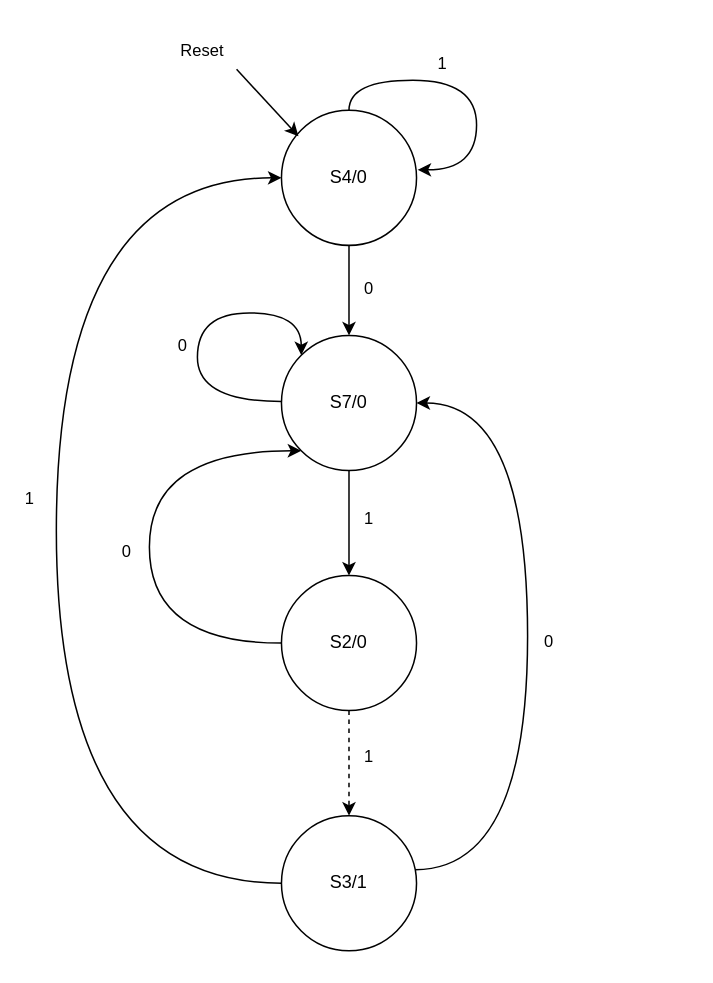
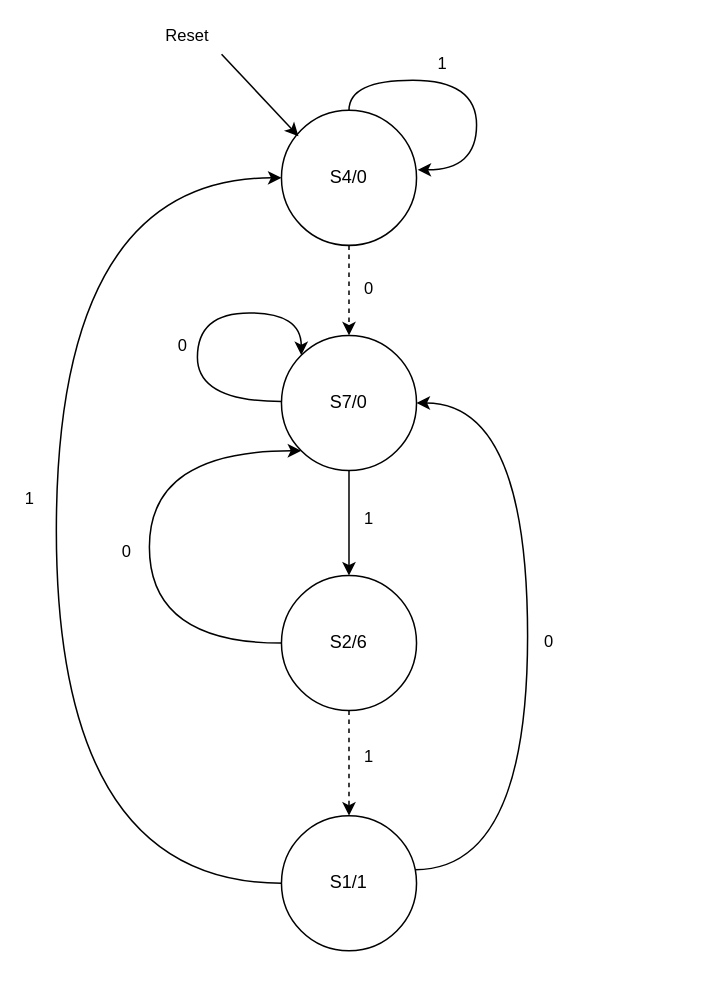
  <mxCell id="0" />
  <mxCell id="1" parent="0" />
- <mxCell id="2" style="edgeStyle=orthogonalEdgeStyle;rounded=0;orthogonalLoop=1;jettySize=auto;html=1;entryX=0.5;entryY=0;entryDx=0;entryDy=0;" parent="1" source="3" target="6" edge="1"><mxGeometry relative="1" as="geometry" /></mxCell>
+ <mxCell id="2" style="edgeStyle=orthogonalEdgeStyle;rounded=0;orthogonalLoop=1;jettySize=auto;html=1;entryX=0.5;entryY=0;entryDx=0;entryDy=0;dashed=1;" parent="1" source="3" target="6" edge="1"><mxGeometry relative="1" as="geometry" /></mxCell>
  <mxCell id="3" value="S4/0" style="ellipse;whiteSpace=wrap;html=1;aspect=fixed;" parent="1" vertex="1"><mxGeometry x="187" y="73" width="90" height="90" as="geometry" /></mxCell>
  <mxCell id="4" style="edgeStyle=orthogonalEdgeStyle;rounded=0;orthogonalLoop=1;jettySize=auto;html=1;entryX=0.5;entryY=0;entryDx=0;entryDy=0;" parent="1" source="6" target="10" edge="1"><mxGeometry relative="1" as="geometry" /></mxCell>
  <mxCell id="5" style="edgeStyle=orthogonalEdgeStyle;shape=connector;curved=1;rounded=0;orthogonalLoop=1;jettySize=auto;html=1;strokeColor=default;align=center;verticalAlign=middle;fontFamily=Helvetica;fontSize=11;fontColor=default;labelBackgroundColor=default;endArrow=classic;entryX=0;entryY=0;entryDx=0;entryDy=0;" edge="1" parent="1" source="6" target="6"><mxGeometry relative="1" as="geometry"><mxPoint x="185" y="235" as="targetPoint" /><Array as="points"><mxPoint x="131" y="267" /><mxPoint x="131" y="208" /><mxPoint x="200" y="208" /></Array></mxGeometry></mxCell>
  <mxCell id="6" value="S7/0" style="ellipse;whiteSpace=wrap;html=1;aspect=fixed;" parent="1" vertex="1"><mxGeometry x="187" y="223" width="90" height="90" as="geometry" /></mxCell>
  <mxCell id="7" style="edgeStyle=orthogonalEdgeStyle;rounded=0;orthogonalLoop=1;jettySize=auto;html=1;entryX=0.5;entryY=0;entryDx=0;entryDy=0;dashed=1;" edge="1" parent="1" source="10" target="19"><mxGeometry relative="1" as="geometry" /></mxCell>
  <mxCell id="8" style="edgeStyle=orthogonalEdgeStyle;rounded=0;orthogonalLoop=1;jettySize=auto;html=1;strokeColor=none;curved=1;entryX=0;entryY=1;entryDx=0;entryDy=0;" edge="1" parent="1" source="10" target="6"><mxGeometry relative="1" as="geometry"><mxPoint x="121.667" y="315" as="targetPoint" /></mxGeometry></mxCell>
  <mxCell id="9" style="edgeStyle=orthogonalEdgeStyle;shape=connector;curved=1;rounded=0;orthogonalLoop=1;jettySize=auto;html=1;entryX=0;entryY=1;entryDx=0;entryDy=0;strokeColor=default;align=center;verticalAlign=middle;fontFamily=Helvetica;fontSize=11;fontColor=default;labelBackgroundColor=default;endArrow=classic;" edge="1" parent="1" source="10" target="6"><mxGeometry relative="1" as="geometry"><Array as="points"><mxPoint x="99" y="428" /><mxPoint x="99" y="300" /></Array></mxGeometry></mxCell>
- <mxCell id="10" value="S2/0" style="ellipse;whiteSpace=wrap;html=1;aspect=fixed;" parent="1" vertex="1"><mxGeometry x="187" y="383" width="90" height="90" as="geometry" /></mxCell>
+ <mxCell id="10" value="S2/6" style="ellipse;whiteSpace=wrap;html=1;aspect=fixed;" parent="1" vertex="1"><mxGeometry x="187" y="383" width="90" height="90" as="geometry" /></mxCell>
  <mxCell id="11" style="edgeStyle=orthogonalEdgeStyle;rounded=0;orthogonalLoop=1;jettySize=auto;html=1;entryX=1.008;entryY=0.441;entryDx=0;entryDy=0;curved=1;entryPerimeter=0;exitX=0.5;exitY=0;exitDx=0;exitDy=0;" parent="1" source="3" target="3" edge="1"><mxGeometry relative="1" as="geometry"><mxPoint x="247" y="73.279" as="sourcePoint" /><mxPoint x="287" y="118" as="targetPoint" /><Array as="points"><mxPoint x="232" y="53" /><mxPoint x="317" y="53" /><mxPoint x="317" y="113" /></Array></mxGeometry></mxCell>
  <mxCell id="12" value="1" style="edgeLabel;html=1;align=center;verticalAlign=middle;resizable=0;points=[];" parent="11" vertex="1" connectable="0"><mxGeometry x="-0.113" y="-7" relative="1" as="geometry"><mxPoint x="-9" y="-19" as="offset" /></mxGeometry></mxCell>
  <mxCell id="13" value="&lt;div style=&quot;text-align: left;&quot;&gt;0&lt;/div&gt;" style="edgeLabel;html=1;align=center;verticalAlign=middle;resizable=0;points=[];" parent="1" vertex="1" connectable="0"><mxGeometry x="244" y="166" as="geometry"><mxPoint y="25" as="offset" /></mxGeometry></mxCell>
  <mxCell id="14" value="&lt;div style=&quot;text-align: left;&quot;&gt;1&lt;/div&gt;" style="edgeLabel;html=1;align=center;verticalAlign=middle;resizable=0;points=[];" parent="1" vertex="1" connectable="0"><mxGeometry x="244" y="344" as="geometry"><mxPoint as="offset" /></mxGeometry></mxCell>
  <mxCell id="15" value="&lt;div style=&quot;text-align: center;&quot;&gt;&lt;span style=&quot;background-color: initial; font-size: 11px; text-wrap-mode: nowrap;&quot;&gt;0&lt;/span&gt;&lt;/div&gt;" style="text;whiteSpace=wrap;html=1;" parent="1" vertex="1"><mxGeometry x="79" y="353" width="17" height="30" as="geometry" /></mxCell>
  <mxCell id="16" value="&lt;div style=&quot;text-align: left;&quot;&gt;0&lt;/div&gt;" style="edgeLabel;html=1;align=center;verticalAlign=middle;resizable=0;points=[];" parent="1" vertex="1" connectable="0"><mxGeometry x="122" y="216" as="geometry"><mxPoint x="-2" y="13" as="offset" /></mxGeometry></mxCell>
  <mxCell id="17" style="edgeStyle=orthogonalEdgeStyle;shape=connector;curved=1;rounded=0;orthogonalLoop=1;jettySize=auto;html=1;entryX=0;entryY=0.5;entryDx=0;entryDy=0;strokeColor=default;align=center;verticalAlign=middle;fontFamily=Helvetica;fontSize=11;fontColor=default;labelBackgroundColor=default;endArrow=classic;" edge="1" parent="1" source="19" target="3"><mxGeometry relative="1" as="geometry"><Array as="points"><mxPoint x="37" y="588" /><mxPoint x="37" y="118" /></Array></mxGeometry></mxCell>
  <mxCell id="18" style="edgeStyle=orthogonalEdgeStyle;shape=connector;curved=1;rounded=0;orthogonalLoop=1;jettySize=auto;html=1;entryX=1;entryY=0.5;entryDx=0;entryDy=0;strokeColor=default;align=center;verticalAlign=middle;fontFamily=Helvetica;fontSize=11;fontColor=default;labelBackgroundColor=default;endArrow=classic;" edge="1" parent="1" source="19" target="6"><mxGeometry relative="1" as="geometry"><Array as="points"><mxPoint x="351" y="579" /><mxPoint x="351" y="268" /></Array></mxGeometry></mxCell>
- <mxCell id="19" value="S3&lt;span style=&quot;background-color: initial;&quot;&gt;/1&lt;/span&gt;" style="ellipse;whiteSpace=wrap;html=1;aspect=fixed;" vertex="1" parent="1"><mxGeometry x="187" y="543" width="90" height="90" as="geometry" /></mxCell>
+ <mxCell id="19" value="S1&lt;span style=&quot;background-color: initial;&quot;&gt;/1&lt;/span&gt;" style="ellipse;whiteSpace=wrap;html=1;aspect=fixed;" vertex="1" parent="1"><mxGeometry x="187" y="543" width="90" height="90" as="geometry" /></mxCell>
  <mxCell id="20" value="&lt;div style=&quot;text-align: left;&quot;&gt;1&lt;/div&gt;" style="edgeLabel;html=1;align=center;verticalAlign=middle;resizable=0;points=[];" vertex="1" connectable="0" parent="1"><mxGeometry x="254" y="354" as="geometry"><mxPoint x="-10" y="149" as="offset" /></mxGeometry></mxCell>
  <mxCell id="21" value="&lt;div style=&quot;text-align: left;&quot;&gt;1&lt;/div&gt;" style="edgeLabel;html=1;align=center;verticalAlign=middle;resizable=0;points=[];" vertex="1" connectable="0" parent="1"><mxGeometry x="20" y="318" as="geometry"><mxPoint x="-2" y="13" as="offset" /></mxGeometry></mxCell>
  <mxCell id="22" value="&lt;div style=&quot;text-align: left;&quot;&gt;0&lt;/div&gt;" style="edgeLabel;html=1;align=center;verticalAlign=middle;resizable=0;points=[];" vertex="1" connectable="0" parent="1"><mxGeometry x="453" y="399" as="geometry"><mxPoint x="-89" y="27" as="offset" /></mxGeometry></mxCell>
- <mxCell id="23" value="Reset" style="text;html=1;align=center;verticalAlign=middle;resizable=0;points=[];autosize=1;strokeColor=none;fillColor=none;fontFamily=Helvetica;fontSize=11;fontColor=default;labelBackgroundColor=default;" vertex="1" parent="1"><mxGeometry x="110" y="20" width="47" height="25" as="geometry" /></mxCell>
+ <mxCell id="23" value="Reset" style="text;html=1;align=center;verticalAlign=middle;resizable=0;points=[];autosize=1;strokeColor=none;fillColor=none;fontFamily=Helvetica;fontSize=11;fontColor=default;labelBackgroundColor=default;" vertex="1" parent="1"><mxGeometry x="100" y="10" width="47" height="25" as="geometry" /></mxCell>
  <mxCell id="24" style="shape=connector;rounded=0;orthogonalLoop=1;jettySize=auto;html=1;entryX=0.126;entryY=0.192;entryDx=0;entryDy=0;entryPerimeter=0;strokeColor=default;align=center;verticalAlign=middle;fontFamily=Helvetica;fontSize=11;fontColor=default;labelBackgroundColor=default;endArrow=classic;exitX=1.002;exitY=1.026;exitDx=0;exitDy=0;exitPerimeter=0;" edge="1" parent="1" source="23" target="3"><mxGeometry relative="1" as="geometry" /></mxCell>
